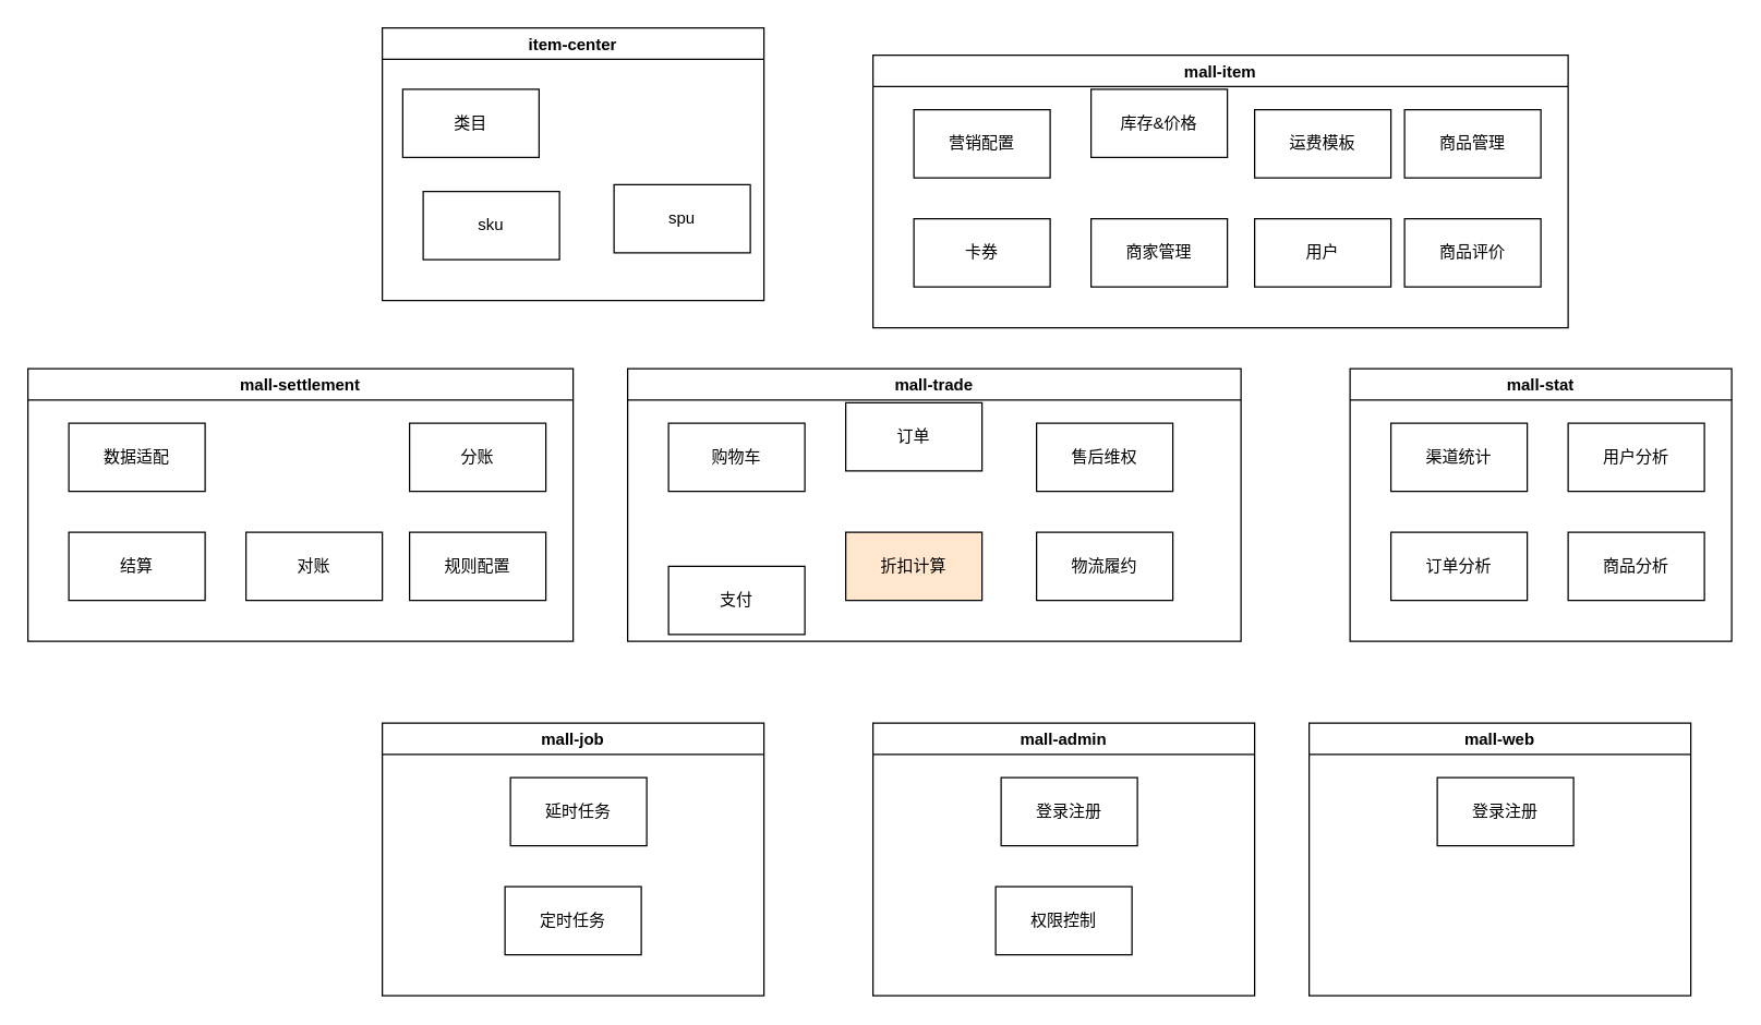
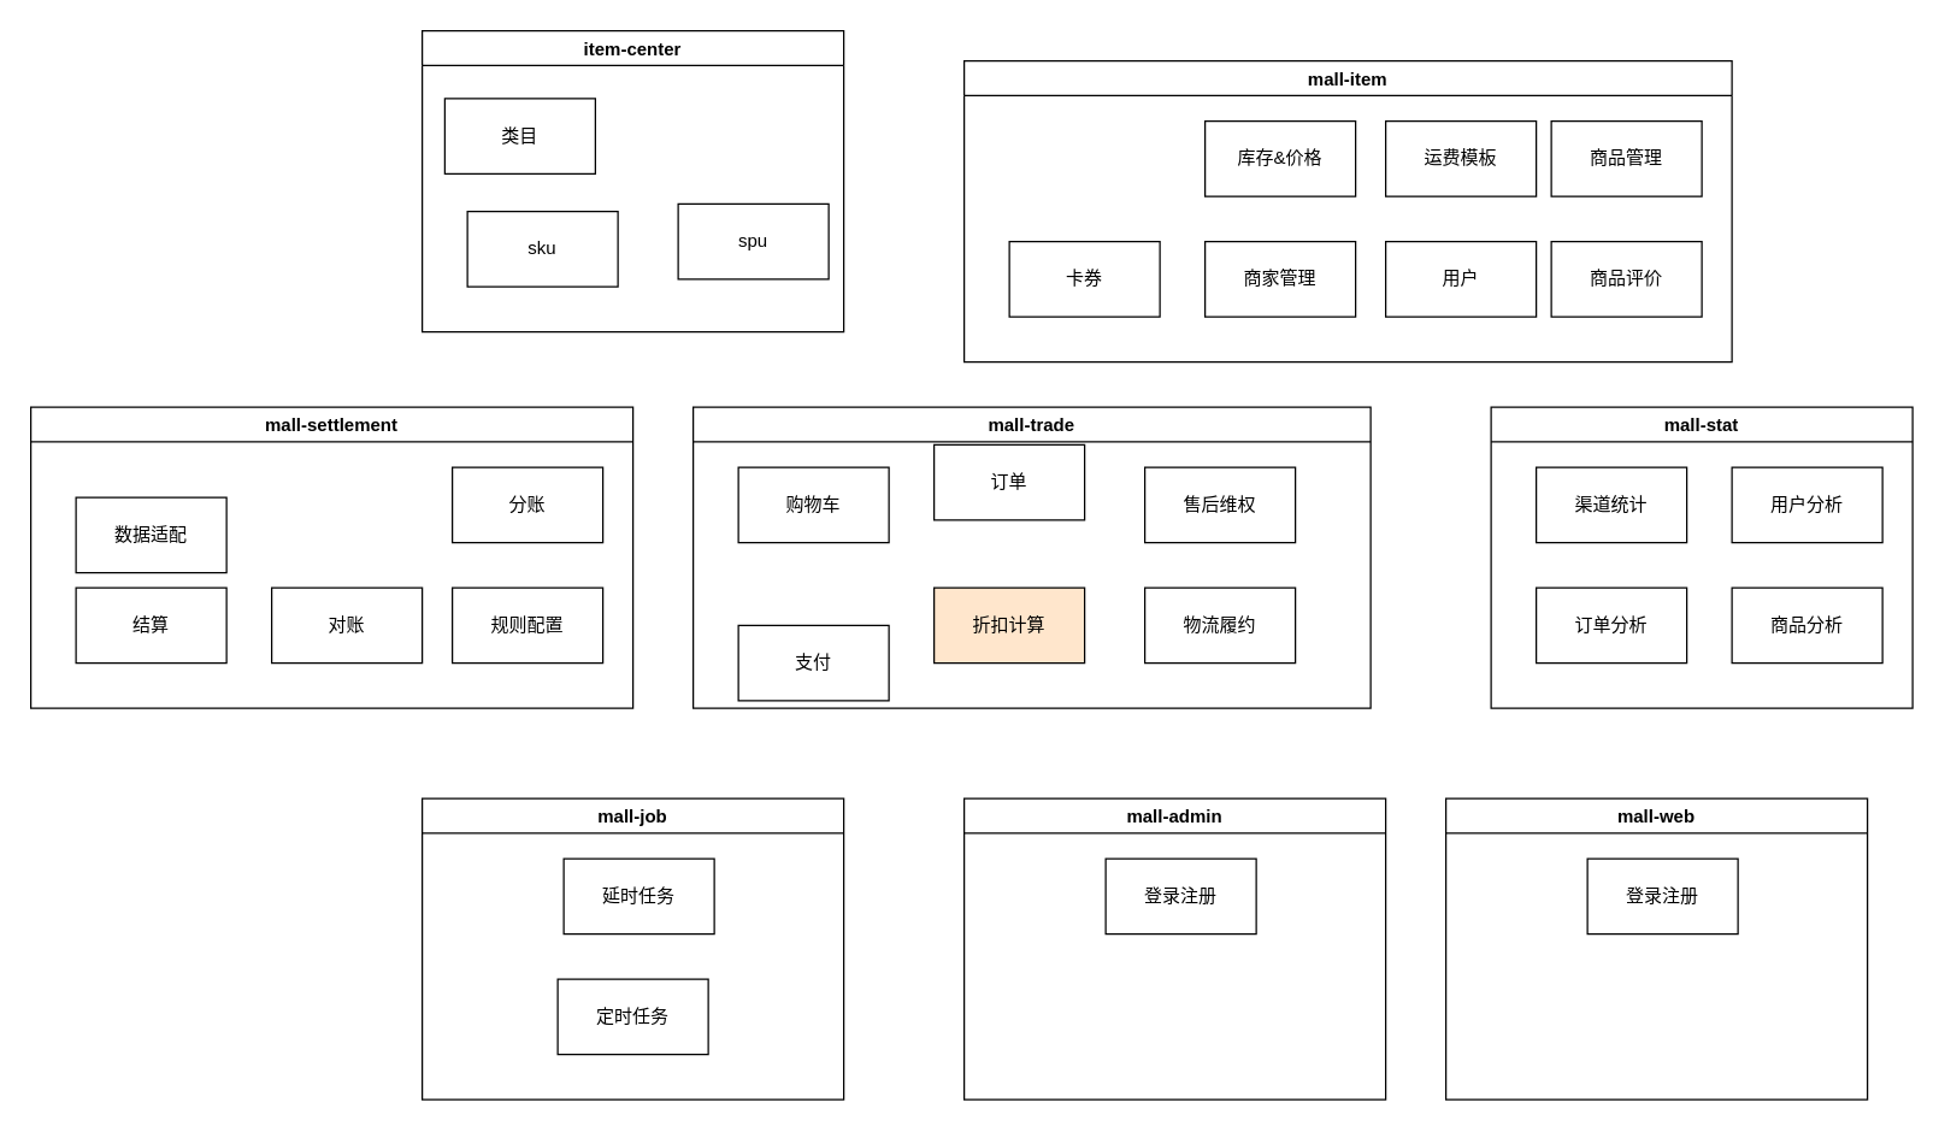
  <mxCell id="0" />
  <mxCell id="1" parent="0" />
  <mxCell id="2" value="item-center" style="swimlane;comic=0;moveCells=0;treeMoving=0;treeFolding=0;metaEdit=0;container=0;autosize=0;fixDash=0;snapToPoint=0;portConstraintRotation=0;noLabel=0;horizontal=1;" parent="1" vertex="1"><mxGeometry x="280" y="20" width="280" height="200" as="geometry" /></mxCell>
  <mxCell id="3" value="类目" style="rounded=0;whiteSpace=wrap;html=1;" vertex="1" parent="2"><mxGeometry x="15" y="45" width="100" height="50" as="geometry" /></mxCell>
  <mxCell id="4" value="sku" style="rounded=0;whiteSpace=wrap;html=1;" vertex="1" parent="2"><mxGeometry x="30" y="120" width="100" height="50" as="geometry" /></mxCell>
  <mxCell id="5" value="spu" style="rounded=0;whiteSpace=wrap;html=1;" vertex="1" parent="2"><mxGeometry x="170" y="115" width="100" height="50" as="geometry" /></mxCell>
  <mxCell id="6" value="mall-trade" style="swimlane;comic=0;moveCells=0;treeMoving=0;treeFolding=0;metaEdit=0;container=0;autosize=0;fixDash=0;snapToPoint=0;portConstraintRotation=0;noLabel=0;horizontal=1;" vertex="1" parent="1"><mxGeometry x="460" y="270" width="450" height="200" as="geometry" /></mxCell>
  <mxCell id="7" value="购物车" style="rounded=0;whiteSpace=wrap;html=1;" vertex="1" parent="6"><mxGeometry x="30" y="40" width="100" height="50" as="geometry" /></mxCell>
  <mxCell id="8" value="订单" style="rounded=0;whiteSpace=wrap;html=1;" vertex="1" parent="6"><mxGeometry x="160" y="25" width="100" height="50" as="geometry" /></mxCell>
  <mxCell id="9" value="支付" style="rounded=0;whiteSpace=wrap;html=1;" vertex="1" parent="6"><mxGeometry x="30" y="145" width="100" height="50" as="geometry" /></mxCell>
  <mxCell id="10" value="折扣计算" style="rounded=0;whiteSpace=wrap;html=1;fillColor=#ffe6cc;" vertex="1" parent="6"><mxGeometry x="160" y="120" width="100" height="50" as="geometry" /></mxCell>
  <mxCell id="11" value="售后维权" style="rounded=0;whiteSpace=wrap;html=1;" vertex="1" parent="6"><mxGeometry x="300" y="40" width="100" height="50" as="geometry" /></mxCell>
  <mxCell id="12" value="物流履约" style="rounded=0;whiteSpace=wrap;html=1;" vertex="1" parent="6"><mxGeometry x="300" y="120" width="100" height="50" as="geometry" /></mxCell>
  <mxCell id="13" value="mall-item" style="swimlane;comic=0;moveCells=0;treeMoving=0;treeFolding=0;metaEdit=0;container=0;autosize=0;fixDash=0;snapToPoint=0;portConstraintRotation=0;noLabel=0;horizontal=1;" vertex="1" parent="1"><mxGeometry x="640" y="40" width="510" height="200" as="geometry" /></mxCell>
- <mxCell id="14" value="营销配置" style="rounded=0;whiteSpace=wrap;html=1;" vertex="1" parent="13"><mxGeometry x="30" y="40" width="100" height="50" as="geometry" /></mxCell>
- <mxCell id="15" value="库存&amp;amp;价格" style="rounded=0;whiteSpace=wrap;html=1;" vertex="1" parent="13"><mxGeometry x="160" y="25" width="100" height="50" as="geometry" /></mxCell>
+ <mxCell id="15" value="库存&amp;amp;价格" style="rounded=0;whiteSpace=wrap;html=1;" vertex="1" parent="13"><mxGeometry x="160" y="40" width="100" height="50" as="geometry" /></mxCell>
  <mxCell id="16" value="卡券" style="rounded=0;whiteSpace=wrap;html=1;" vertex="1" parent="13"><mxGeometry x="30" y="120" width="100" height="50" as="geometry" /></mxCell>
  <mxCell id="17" value="商家管理" style="rounded=0;whiteSpace=wrap;html=1;" vertex="1" parent="13"><mxGeometry x="160" y="120" width="100" height="50" as="geometry" /></mxCell>
  <mxCell id="18" value="商品管理" style="rounded=0;whiteSpace=wrap;html=1;" vertex="1" parent="13"><mxGeometry x="390" y="40" width="100" height="50" as="geometry" /></mxCell>
  <mxCell id="19" value="用户" style="rounded=0;whiteSpace=wrap;html=1;" vertex="1" parent="13"><mxGeometry x="280" y="120" width="100" height="50" as="geometry" /></mxCell>
  <mxCell id="20" value="商品评价" style="rounded=0;whiteSpace=wrap;html=1;" vertex="1" parent="13"><mxGeometry x="390" y="120" width="100" height="50" as="geometry" /></mxCell>
  <mxCell id="21" value="运费模板" style="rounded=0;whiteSpace=wrap;html=1;" vertex="1" parent="13"><mxGeometry x="280" y="40" width="100" height="50" as="geometry" /></mxCell>
  <mxCell id="22" value="mall-settlement" style="swimlane;comic=0;moveCells=0;treeMoving=0;treeFolding=0;metaEdit=0;container=0;autosize=0;fixDash=0;snapToPoint=0;portConstraintRotation=0;noLabel=0;horizontal=1;" vertex="1" parent="1"><mxGeometry x="20" y="270" width="400" height="200" as="geometry" /></mxCell>
- <mxCell id="23" value="数据适配" style="rounded=0;whiteSpace=wrap;html=1;" vertex="1" parent="22"><mxGeometry x="30" y="40" width="100" height="50" as="geometry" /></mxCell>
+ <mxCell id="23" value="数据适配" style="rounded=0;whiteSpace=wrap;html=1;" vertex="1" parent="22"><mxGeometry x="30" y="60" width="100" height="50" as="geometry" /></mxCell>
  <mxCell id="24" value="结算" style="rounded=0;whiteSpace=wrap;html=1;" vertex="1" parent="22"><mxGeometry x="30" y="120" width="100" height="50" as="geometry" /></mxCell>
  <mxCell id="25" value="对账" style="rounded=0;whiteSpace=wrap;html=1;" vertex="1" parent="22"><mxGeometry x="160" y="120" width="100" height="50" as="geometry" /></mxCell>
  <mxCell id="26" value="分账" style="rounded=0;whiteSpace=wrap;html=1;" vertex="1" parent="22"><mxGeometry x="280" y="40" width="100" height="50" as="geometry" /></mxCell>
  <mxCell id="27" value="规则配置" style="rounded=0;whiteSpace=wrap;html=1;" vertex="1" parent="22"><mxGeometry x="280" y="120" width="100" height="50" as="geometry" /></mxCell>
  <mxCell id="28" value="mall-stat" style="swimlane;comic=0;moveCells=0;treeMoving=0;treeFolding=0;metaEdit=0;container=0;autosize=0;fixDash=0;snapToPoint=0;portConstraintRotation=0;noLabel=0;horizontal=1;" vertex="1" parent="1"><mxGeometry x="990" y="270" width="280" height="200" as="geometry" /></mxCell>
  <mxCell id="29" value="渠道统计" style="rounded=0;whiteSpace=wrap;html=1;" vertex="1" parent="28"><mxGeometry x="30" y="40" width="100" height="50" as="geometry" /></mxCell>
  <mxCell id="30" value="用户分析" style="rounded=0;whiteSpace=wrap;html=1;" vertex="1" parent="28"><mxGeometry x="160" y="40" width="100" height="50" as="geometry" /></mxCell>
  <mxCell id="31" value="订单分析" style="rounded=0;whiteSpace=wrap;html=1;" vertex="1" parent="28"><mxGeometry x="30" y="120" width="100" height="50" as="geometry" /></mxCell>
  <mxCell id="32" value="商品分析" style="rounded=0;whiteSpace=wrap;html=1;" vertex="1" parent="28"><mxGeometry x="160" y="120" width="100" height="50" as="geometry" /></mxCell>
  <mxCell id="33" value="mall-job" style="swimlane;comic=0;moveCells=0;treeMoving=0;treeFolding=0;metaEdit=0;container=0;autosize=0;fixDash=0;snapToPoint=0;portConstraintRotation=0;noLabel=0;horizontal=1;" vertex="1" parent="1"><mxGeometry x="280" y="530" width="280" height="200" as="geometry" /></mxCell>
  <mxCell id="34" value="延时任务" style="rounded=0;whiteSpace=wrap;html=1;" vertex="1" parent="33"><mxGeometry x="94" y="40" width="100" height="50" as="geometry" /></mxCell>
  <mxCell id="35" value="定时任务" style="rounded=0;whiteSpace=wrap;html=1;" vertex="1" parent="33"><mxGeometry x="90" y="120" width="100" height="50" as="geometry" /></mxCell>
  <mxCell id="36" value="mall-admin" style="swimlane;comic=0;moveCells=0;treeMoving=0;treeFolding=0;metaEdit=0;container=0;autosize=0;fixDash=0;snapToPoint=0;portConstraintRotation=0;noLabel=0;horizontal=1;" vertex="1" parent="1"><mxGeometry x="640" y="530" width="280" height="200" as="geometry" /></mxCell>
  <mxCell id="37" value="登录注册" style="rounded=0;whiteSpace=wrap;html=1;" vertex="1" parent="36"><mxGeometry x="94" y="40" width="100" height="50" as="geometry" /></mxCell>
- <mxCell id="38" value="权限控制" style="rounded=0;whiteSpace=wrap;html=1;" vertex="1" parent="36"><mxGeometry x="90" y="120" width="100" height="50" as="geometry" /></mxCell>
  <mxCell id="39" value="mall-web" style="swimlane;comic=0;moveCells=0;treeMoving=0;treeFolding=0;metaEdit=0;container=0;autosize=0;fixDash=0;snapToPoint=0;portConstraintRotation=0;noLabel=0;horizontal=1;" vertex="1" parent="1"><mxGeometry x="960" y="530" width="280" height="200" as="geometry" /></mxCell>
  <mxCell id="40" value="登录注册" style="rounded=0;whiteSpace=wrap;html=1;" vertex="1" parent="39"><mxGeometry x="94" y="40" width="100" height="50" as="geometry" /></mxCell>
